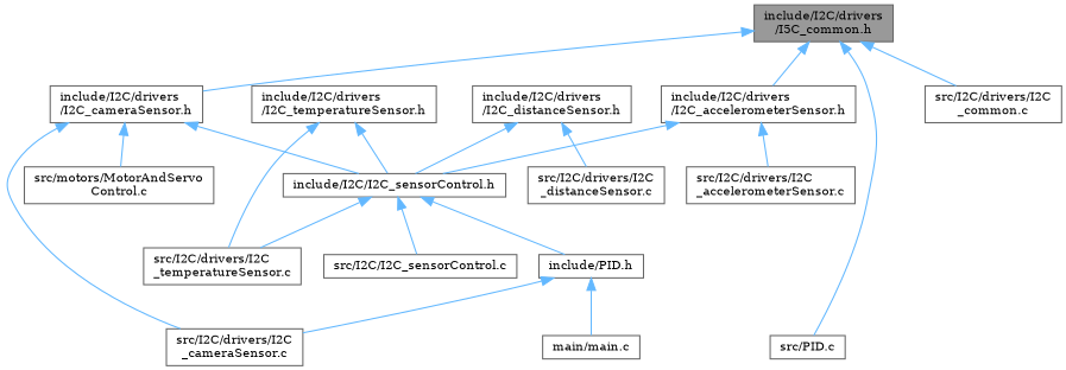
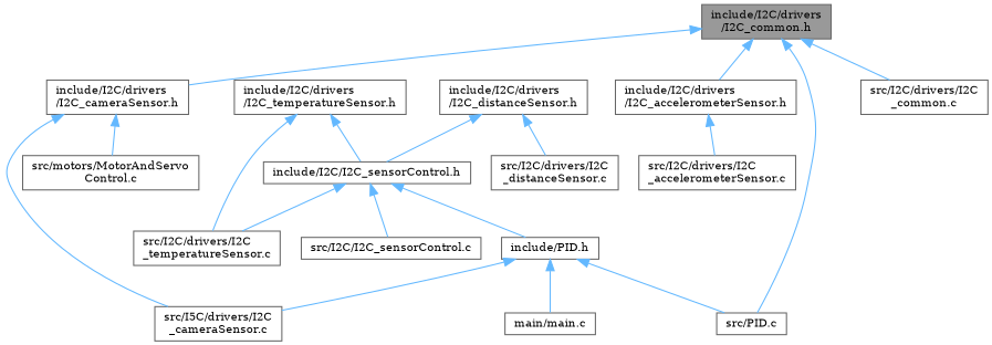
  digraph {
    fontname="DejaVu Serif"
    node [color=grey40 fillcolor=white fontname="DejaVu Serif" fontsize=10 shape=box style=filled]
    edge [color=steelblue1 dir=back fontname="DejaVu Serif" fontsize=10 labelfontname=Helvetica labelfontsize=10 style=solid]
-   n1 [color=gray40 fillcolor=grey60 fontcolor=black height=0.2 label="include/I2C/drivers\l/I5C_common.h" width=0.4]
+   n1 [color=gray40 fillcolor=grey60 fontcolor=black height=0.2 label="include/I2C/drivers\l/I2C_common.h" width=0.4]
    n2 [height=0.2 label="include/I2C/drivers\l/I2C_accelerometerSensor.h" width=0.4]
    n3 [height=0.2 label="src/PID.c" width=0.4]
    n4 [height=0.2 label="include/I2C/drivers\l/I2C_cameraSensor.h" width=0.4]
    n5 [height=0.2 label="src/I2C/drivers/I2C\l_common.c" width=0.4]
    n6 [height=0.2 label="include/I2C/I2C_sensorControl.h" width=0.4]
    n7 [height=0.2 label="src/I2C/drivers/I2C\l_accelerometerSensor.c" width=0.4]
-   n8 [height=0.2 label="src/I2C/drivers/I2C\l_cameraSensor.c" width=0.4]
+   n8 [height=0.2 label="src/I5C/drivers/I2C\l_cameraSensor.c" width=0.4]
    n9 [height=0.2 label="src/motors/MotorAndServo\lControl.c" width=0.4]
    n10 [height=0.2 label="include/I2C/drivers\l/I2C_distanceSensor.h" width=0.4]
    n11 [height=0.2 label="src/I2C/drivers/I2C\l_distanceSensor.c" width=0.4]
    n12 [height=0.2 label="include/I2C/drivers\l/I2C_temperatureSensor.h" width=0.4]
    n13 [height=0.2 label="src/I2C/drivers/I2C\l_temperatureSensor.c" width=0.4]
    n14 [height=0.2 label="include/PID.h" width=0.4]
    n15 [height=0.2 label="src/I2C/I2C_sensorControl.c" width=0.4]
    n16 [height=0.2 label="main/main.c" width=0.4]
    n1 -> n2
    n1 -> n3
    n1 -> n4
    n1 -> n5
-   n2 -> n6
    n2 -> n7
-   n4 -> n6
    n4 -> n8
    n4 -> n9
    n6 -> n13
    n6 -> n14
    n6 -> n15
    n10 -> n6
    n10 -> n11
    n12 -> n6
    n12 -> n13
+   n14 -> n3
    n14 -> n8
    n14 -> n16
  }
